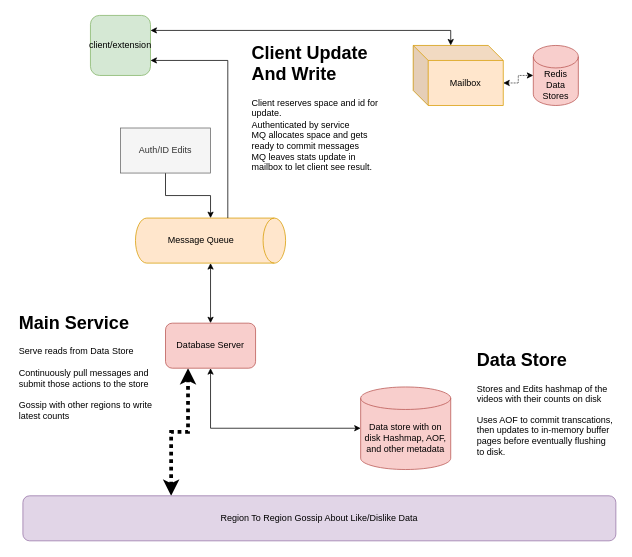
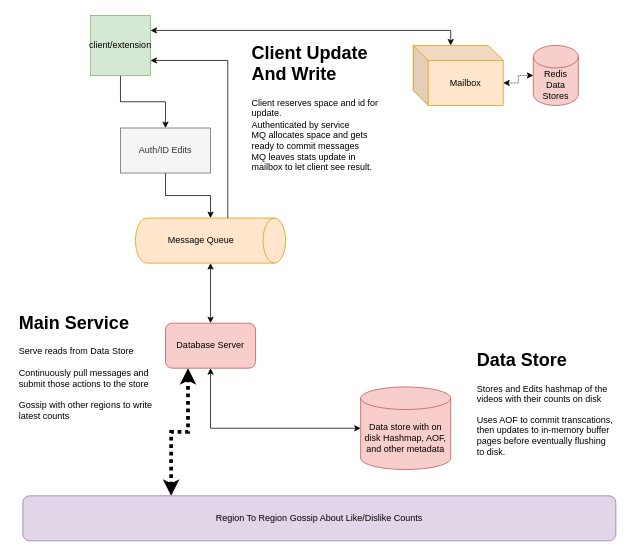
  <mxCell id="0" />
  <mxCell id="1" parent="0" />
  <mxCell id="2" style="edgeStyle=orthogonalEdgeStyle;rounded=0;orthogonalLoop=1;jettySize=auto;html=1;exitX=1;exitY=0.5;exitDx=0;exitDy=0;exitPerimeter=0;startArrow=classic;startFill=1;endArrow=classic;endFill=1;" edge="1" parent="1" source="3" target="17"><mxGeometry relative="1" as="geometry" /></mxCell>
  <mxCell id="3" value="Message Queue" style="shape=cylinder3;whiteSpace=wrap;html=1;boundedLbl=1;backgroundOutline=1;size=15;direction=south;fillColor=#ffe6cc;strokeColor=#d79b00;" vertex="1" parent="1"><mxGeometry x="180" y="290" width="200" height="60" as="geometry" /></mxCell>
  <mxCell id="4" style="edgeStyle=orthogonalEdgeStyle;rounded=0;orthogonalLoop=1;jettySize=auto;html=1;exitX=1;exitY=0.25;exitDx=0;exitDy=0;entryX=0;entryY=0;entryDx=50;entryDy=0;entryPerimeter=0;startArrow=classic;startFill=1;" edge="1" parent="1" source="7" target="9"><mxGeometry relative="1" as="geometry" /></mxCell>
+ <mxCell id="5" style="edgeStyle=orthogonalEdgeStyle;rounded=0;orthogonalLoop=1;jettySize=auto;html=1;exitX=0.5;exitY=1;exitDx=0;exitDy=0;entryX=0.5;entryY=0;entryDx=0;entryDy=0;startArrow=none;startFill=0;" edge="1" parent="1" source="7" target="11"><mxGeometry relative="1" as="geometry" /></mxCell>
  <mxCell id="6" style="edgeStyle=orthogonalEdgeStyle;rounded=0;orthogonalLoop=1;jettySize=auto;html=1;exitX=1;exitY=0.75;exitDx=0;exitDy=0;entryX=0;entryY=0.385;entryDx=0;entryDy=0;entryPerimeter=0;startArrow=classic;startFill=1;endArrow=none;endFill=0;" edge="1" parent="1" source="7" target="3"><mxGeometry relative="1" as="geometry" /></mxCell>
- <mxCell id="7" value="client/extension" style="whiteSpace=wrap;html=1;aspect=fixed;fillColor=#d5e8d4;strokeColor=#82b366;rounded=1;" vertex="1" parent="1"><mxGeometry x="120" y="20" width="80" height="80" as="geometry" /></mxCell>
+ <mxCell id="7" value="client/extension" style="whiteSpace=wrap;html=1;aspect=fixed;fillColor=#d5e8d4;strokeColor=#82b366;" vertex="1" parent="1"><mxGeometry x="120" y="20" width="80" height="80" as="geometry" /></mxCell>
  <mxCell id="8" style="edgeStyle=orthogonalEdgeStyle;rounded=0;orthogonalLoop=1;jettySize=auto;html=1;exitX=0;exitY=0;exitDx=120;exitDy=50;exitPerimeter=0;dashed=1;dashPattern=1 1;startArrow=classic;startFill=1;endArrow=classic;endFill=1;strokeWidth=1;" edge="1" parent="1" source="9" target="20"><mxGeometry relative="1" as="geometry" /></mxCell>
  <mxCell id="9" value="Mailbox" style="shape=cube;whiteSpace=wrap;html=1;boundedLbl=1;backgroundOutline=1;darkOpacity=0.05;darkOpacity2=0.1;fillColor=#ffe6cc;strokeColor=#d79b00;" vertex="1" parent="1"><mxGeometry x="550" y="60" width="120" height="80" as="geometry" /></mxCell>
  <mxCell id="10" style="edgeStyle=orthogonalEdgeStyle;rounded=0;orthogonalLoop=1;jettySize=auto;html=1;exitX=0.5;exitY=1;exitDx=0;exitDy=0;startArrow=none;startFill=0;" edge="1" parent="1" source="11" target="3"><mxGeometry relative="1" as="geometry" /></mxCell>
  <mxCell id="11" value="Auth/ID Edits" style="rounded=0;whiteSpace=wrap;html=1;fillColor=#f5f5f5;fontColor=#333333;strokeColor=#666666;" vertex="1" parent="1"><mxGeometry x="160" y="170" width="120" height="60" as="geometry" /></mxCell>
  <mxCell id="12" value="&lt;h1&gt;Client Update And Write&lt;br&gt;&lt;/h1&gt;&lt;div&gt;Client reserves space and id for update.&lt;/div&gt;&lt;div&gt;Authenticated by service&lt;/div&gt;&lt;div&gt;MQ allocates space and gets ready to commit messages&lt;/div&gt;&lt;div&gt;MQ leaves stats update in mailbox to let client see result.&lt;br&gt;&lt;/div&gt;" style="text;html=1;strokeColor=none;fillColor=none;spacing=5;spacingTop=-20;whiteSpace=wrap;overflow=hidden;rounded=0;" vertex="1" parent="1"><mxGeometry x="330" y="50" width="190" height="200" as="geometry" /></mxCell>
  <mxCell id="13" value="Data store with on disk Hashmap, AOF, and other metadata" style="shape=cylinder3;whiteSpace=wrap;html=1;boundedLbl=1;backgroundOutline=1;size=15;fillColor=#f8cecc;strokeColor=#b85450;" vertex="1" parent="1"><mxGeometry x="480" y="515" width="120" height="110" as="geometry" /></mxCell>
  <mxCell id="14" value="&lt;h1&gt;Data Store&lt;br&gt;&lt;/h1&gt;&lt;p&gt;Stores and Edits hashmap of the videos with their counts on disk&lt;/p&gt;&lt;p&gt;Uses AOF to commit transcations, then updates to in-memory buffer pages before eventually flushing to disk.&lt;br&gt;&lt;/p&gt;" style="text;html=1;strokeColor=none;fillColor=none;spacing=5;spacingTop=-20;whiteSpace=wrap;overflow=hidden;rounded=0;" vertex="1" parent="1"><mxGeometry x="630" y="460" width="190" height="210" as="geometry" /></mxCell>
  <mxCell id="15" style="edgeStyle=orthogonalEdgeStyle;rounded=0;orthogonalLoop=1;jettySize=auto;html=1;exitX=0.5;exitY=1;exitDx=0;exitDy=0;entryX=0;entryY=0.5;entryDx=0;entryDy=0;entryPerimeter=0;startArrow=classic;startFill=1;endArrow=classic;endFill=1;" edge="1" parent="1" source="17" target="13"><mxGeometry relative="1" as="geometry" /></mxCell>
  <mxCell id="16" style="edgeStyle=orthogonalEdgeStyle;rounded=0;orthogonalLoop=1;jettySize=auto;html=1;exitX=0.25;exitY=1;exitDx=0;exitDy=0;entryX=0.25;entryY=0;entryDx=0;entryDy=0;startArrow=classic;startFill=1;endArrow=classic;endFill=1;strokeWidth=5;dashed=1;dashPattern=1 1;" edge="1" parent="1" source="17" target="19"><mxGeometry relative="1" as="geometry" /></mxCell>
  <mxCell id="17" value="Database Server" style="whiteSpace=wrap;html=1;fillColor=#f8cecc;strokeColor=#b85450;rounded=1;" vertex="1" parent="1"><mxGeometry x="220" y="430" width="120" height="60" as="geometry" /></mxCell>
  <mxCell id="18" value="&lt;h1&gt;Main Service&lt;/h1&gt;&lt;div&gt;Serve reads from Data Store&lt;/div&gt;&lt;div&gt;&lt;br&gt;&lt;/div&gt;&lt;div&gt;Continuously pull messages and submit those actions to the store&lt;/div&gt;&lt;div&gt;&lt;br&gt;&lt;/div&gt;&lt;div&gt;Gossip with other regions to write latest counts &lt;br&gt;&lt;/div&gt;" style="text;html=1;strokeColor=none;fillColor=none;spacing=5;spacingTop=-20;whiteSpace=wrap;overflow=hidden;rounded=0;" vertex="1" parent="1"><mxGeometry x="20" y="410" width="190" height="200" as="geometry" /></mxCell>
- <mxCell id="19" value="Region To Region Gossip About Like/Dislike Data" style="rounded=1;whiteSpace=wrap;html=1;fillColor=#e1d5e7;strokeColor=#9673a6;" vertex="1" parent="1"><mxGeometry x="30" y="660" width="790" height="60" as="geometry" /></mxCell>
+ <mxCell id="19" value="Region To Region Gossip About Like/Dislike Counts" style="rounded=1;whiteSpace=wrap;html=1;fillColor=#e1d5e7;strokeColor=#9673a6;" vertex="1" parent="1"><mxGeometry x="30" y="660" width="790" height="60" as="geometry" /></mxCell>
  <mxCell id="20" value="Redis Data Stores" style="shape=cylinder3;whiteSpace=wrap;html=1;boundedLbl=1;backgroundOutline=1;size=15;fillColor=#f8cecc;strokeColor=#b85450;" vertex="1" parent="1"><mxGeometry x="710" y="60" width="60" height="80" as="geometry" /></mxCell>
